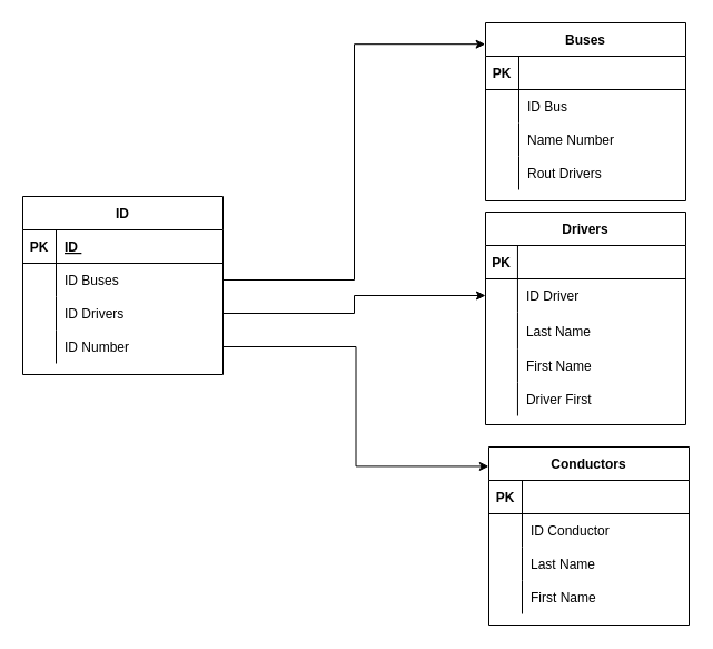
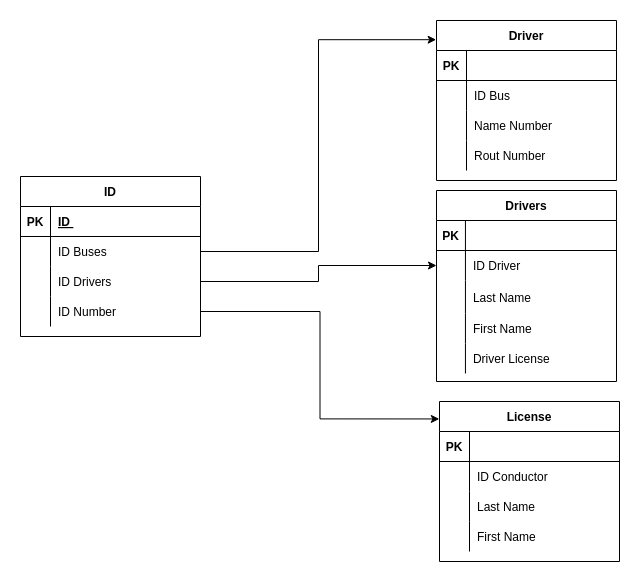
  <mxCell id="0" />
  <mxCell id="1" parent="0" />
  <mxCell id="2" value="ID" style="shape=table;startSize=30;container=1;collapsible=1;childLayout=tableLayout;fixedRows=1;rowLines=0;fontStyle=1;align=center;resizeLast=1;" vertex="1" parent="1"><mxGeometry x="20" y="176" width="180" height="160" as="geometry" /></mxCell>
  <mxCell id="3" value="" style="shape=tableRow;horizontal=0;startSize=0;swimlaneHead=0;swimlaneBody=0;fillColor=none;collapsible=0;dropTarget=0;points=[[0,0.5],[1,0.5]];portConstraint=eastwest;top=0;left=0;right=0;bottom=1;" vertex="1" parent="2"><mxGeometry y="30" width="180" height="30" as="geometry" /></mxCell>
  <mxCell id="4" value="PK" style="shape=partialRectangle;connectable=0;fillColor=none;top=0;left=0;bottom=0;right=0;fontStyle=1;overflow=hidden;" vertex="1" parent="3"><mxGeometry width="30" height="30" as="geometry"><mxRectangle width="30" height="30" as="alternateBounds" /></mxGeometry></mxCell>
  <mxCell id="5" value="ID " style="shape=partialRectangle;connectable=0;fillColor=none;top=0;left=0;bottom=0;right=0;align=left;spacingLeft=6;fontStyle=5;overflow=hidden;" vertex="1" parent="3"><mxGeometry x="30" width="150" height="30" as="geometry"><mxRectangle width="150" height="30" as="alternateBounds" /></mxGeometry></mxCell>
  <mxCell id="6" value="" style="shape=tableRow;horizontal=0;startSize=0;swimlaneHead=0;swimlaneBody=0;fillColor=none;collapsible=0;dropTarget=0;points=[[0,0.5],[1,0.5]];portConstraint=eastwest;top=0;left=0;right=0;bottom=0;" vertex="1" parent="2"><mxGeometry y="60" width="180" height="30" as="geometry" /></mxCell>
  <mxCell id="7" value="" style="shape=partialRectangle;connectable=0;fillColor=none;top=0;left=0;bottom=0;right=0;editable=1;overflow=hidden;" vertex="1" parent="6"><mxGeometry width="30" height="30" as="geometry"><mxRectangle width="30" height="30" as="alternateBounds" /></mxGeometry></mxCell>
  <mxCell id="8" value="ID Buses" style="shape=partialRectangle;connectable=0;fillColor=none;top=0;left=0;bottom=0;right=0;align=left;spacingLeft=6;overflow=hidden;" vertex="1" parent="6"><mxGeometry x="30" width="150" height="30" as="geometry"><mxRectangle width="150" height="30" as="alternateBounds" /></mxGeometry></mxCell>
  <mxCell id="9" value="" style="shape=tableRow;horizontal=0;startSize=0;swimlaneHead=0;swimlaneBody=0;fillColor=none;collapsible=0;dropTarget=0;points=[[0,0.5],[1,0.5]];portConstraint=eastwest;top=0;left=0;right=0;bottom=0;" vertex="1" parent="2"><mxGeometry y="90" width="180" height="30" as="geometry" /></mxCell>
  <mxCell id="10" value="" style="shape=partialRectangle;connectable=0;fillColor=none;top=0;left=0;bottom=0;right=0;editable=1;overflow=hidden;" vertex="1" parent="9"><mxGeometry width="30" height="30" as="geometry"><mxRectangle width="30" height="30" as="alternateBounds" /></mxGeometry></mxCell>
  <mxCell id="11" value="ID Drivers" style="shape=partialRectangle;connectable=0;fillColor=none;top=0;left=0;bottom=0;right=0;align=left;spacingLeft=6;overflow=hidden;" vertex="1" parent="9"><mxGeometry x="30" width="150" height="30" as="geometry"><mxRectangle width="150" height="30" as="alternateBounds" /></mxGeometry></mxCell>
  <mxCell id="12" value="" style="shape=tableRow;horizontal=0;startSize=0;swimlaneHead=0;swimlaneBody=0;fillColor=none;collapsible=0;dropTarget=0;points=[[0,0.5],[1,0.5]];portConstraint=eastwest;top=0;left=0;right=0;bottom=0;" vertex="1" parent="2"><mxGeometry y="120" width="180" height="30" as="geometry" /></mxCell>
  <mxCell id="13" value="" style="shape=partialRectangle;connectable=0;fillColor=none;top=0;left=0;bottom=0;right=0;editable=1;overflow=hidden;" vertex="1" parent="12"><mxGeometry width="30" height="30" as="geometry"><mxRectangle width="30" height="30" as="alternateBounds" /></mxGeometry></mxCell>
  <mxCell id="14" value="ID Number" style="shape=partialRectangle;connectable=0;fillColor=none;top=0;left=0;bottom=0;right=0;align=left;spacingLeft=6;overflow=hidden;" vertex="1" parent="12"><mxGeometry x="30" width="150" height="30" as="geometry"><mxRectangle width="150" height="30" as="alternateBounds" /></mxGeometry></mxCell>
- <mxCell id="15" value="Buses" style="shape=table;startSize=30;container=1;collapsible=1;childLayout=tableLayout;fixedRows=1;rowLines=0;fontStyle=1;align=center;resizeLast=1;" vertex="1" parent="1"><mxGeometry x="436" y="20" width="180" height="160" as="geometry" /></mxCell>
+ <mxCell id="15" value="Driver" style="shape=table;startSize=30;container=1;collapsible=1;childLayout=tableLayout;fixedRows=1;rowLines=0;fontStyle=1;align=center;resizeLast=1;" vertex="1" parent="1"><mxGeometry x="436" y="20" width="180" height="160" as="geometry" /></mxCell>
  <mxCell id="16" value="" style="shape=tableRow;horizontal=0;startSize=0;swimlaneHead=0;swimlaneBody=0;fillColor=none;collapsible=0;dropTarget=0;points=[[0,0.5],[1,0.5]];portConstraint=eastwest;top=0;left=0;right=0;bottom=1;" vertex="1" parent="15"><mxGeometry y="30" width="180" height="30" as="geometry" /></mxCell>
  <mxCell id="17" value="PK" style="shape=partialRectangle;connectable=0;fillColor=none;top=0;left=0;bottom=0;right=0;fontStyle=1;overflow=hidden;" vertex="1" parent="16"><mxGeometry width="30" height="30" as="geometry"><mxRectangle width="30" height="30" as="alternateBounds" /></mxGeometry></mxCell>
  <mxCell id="18" value="" style="shape=partialRectangle;connectable=0;fillColor=none;top=0;left=0;bottom=0;right=0;align=left;spacingLeft=6;fontStyle=5;overflow=hidden;" vertex="1" parent="16"><mxGeometry x="30" width="150" height="30" as="geometry"><mxRectangle width="150" height="30" as="alternateBounds" /></mxGeometry></mxCell>
  <mxCell id="19" value="" style="shape=tableRow;horizontal=0;startSize=0;swimlaneHead=0;swimlaneBody=0;fillColor=none;collapsible=0;dropTarget=0;points=[[0,0.5],[1,0.5]];portConstraint=eastwest;top=0;left=0;right=0;bottom=0;" vertex="1" parent="15"><mxGeometry y="60" width="180" height="30" as="geometry" /></mxCell>
  <mxCell id="20" value="" style="shape=partialRectangle;connectable=0;fillColor=none;top=0;left=0;bottom=0;right=0;editable=1;overflow=hidden;" vertex="1" parent="19"><mxGeometry width="30" height="30" as="geometry"><mxRectangle width="30" height="30" as="alternateBounds" /></mxGeometry></mxCell>
  <mxCell id="21" value="ID Bus" style="shape=partialRectangle;connectable=0;fillColor=none;top=0;left=0;bottom=0;right=0;align=left;spacingLeft=6;overflow=hidden;" vertex="1" parent="19"><mxGeometry x="30" width="150" height="30" as="geometry"><mxRectangle width="150" height="30" as="alternateBounds" /></mxGeometry></mxCell>
  <mxCell id="22" value="" style="shape=tableRow;horizontal=0;startSize=0;swimlaneHead=0;swimlaneBody=0;fillColor=none;collapsible=0;dropTarget=0;points=[[0,0.5],[1,0.5]];portConstraint=eastwest;top=0;left=0;right=0;bottom=0;" vertex="1" parent="15"><mxGeometry y="90" width="180" height="30" as="geometry" /></mxCell>
  <mxCell id="23" value="" style="shape=partialRectangle;connectable=0;fillColor=none;top=0;left=0;bottom=0;right=0;editable=1;overflow=hidden;" vertex="1" parent="22"><mxGeometry width="30" height="30" as="geometry"><mxRectangle width="30" height="30" as="alternateBounds" /></mxGeometry></mxCell>
  <mxCell id="24" value="Name Number" style="shape=partialRectangle;connectable=0;fillColor=none;top=0;left=0;bottom=0;right=0;align=left;spacingLeft=6;overflow=hidden;" vertex="1" parent="22"><mxGeometry x="30" width="150" height="30" as="geometry"><mxRectangle width="150" height="30" as="alternateBounds" /></mxGeometry></mxCell>
  <mxCell id="25" value="" style="shape=tableRow;horizontal=0;startSize=0;swimlaneHead=0;swimlaneBody=0;fillColor=none;collapsible=0;dropTarget=0;points=[[0,0.5],[1,0.5]];portConstraint=eastwest;top=0;left=0;right=0;bottom=0;" vertex="1" parent="15"><mxGeometry y="120" width="180" height="30" as="geometry" /></mxCell>
  <mxCell id="26" value="" style="shape=partialRectangle;connectable=0;fillColor=none;top=0;left=0;bottom=0;right=0;editable=1;overflow=hidden;" vertex="1" parent="25"><mxGeometry width="30" height="30" as="geometry"><mxRectangle width="30" height="30" as="alternateBounds" /></mxGeometry></mxCell>
- <mxCell id="27" value="Rout Drivers" style="shape=partialRectangle;connectable=0;fillColor=none;top=0;left=0;bottom=0;right=0;align=left;spacingLeft=6;overflow=hidden;" vertex="1" parent="25"><mxGeometry x="30" width="150" height="30" as="geometry"><mxRectangle width="150" height="30" as="alternateBounds" /></mxGeometry></mxCell>
+ <mxCell id="27" value="Rout Number" style="shape=partialRectangle;connectable=0;fillColor=none;top=0;left=0;bottom=0;right=0;align=left;spacingLeft=6;overflow=hidden;" vertex="1" parent="25"><mxGeometry x="30" width="150" height="30" as="geometry"><mxRectangle width="150" height="30" as="alternateBounds" /></mxGeometry></mxCell>
  <mxCell id="28" value="Drivers" style="shape=table;startSize=30;container=1;collapsible=1;childLayout=tableLayout;fixedRows=1;rowLines=0;fontStyle=1;align=center;resizeLast=1;spacing=2;" vertex="1" parent="1"><mxGeometry x="436" y="190" width="180" height="191" as="geometry"><mxRectangle x="464" y="173" width="76" height="30" as="alternateBounds" /></mxGeometry></mxCell>
  <mxCell id="29" value="" style="shape=tableRow;horizontal=0;startSize=0;swimlaneHead=0;swimlaneBody=0;fillColor=none;collapsible=0;dropTarget=0;points=[[0,0.5],[1,0.5]];portConstraint=eastwest;top=0;left=0;right=0;bottom=1;" vertex="1" parent="28"><mxGeometry y="30" width="180" height="30" as="geometry" /></mxCell>
  <mxCell id="30" value="PK" style="shape=partialRectangle;connectable=0;fillColor=none;top=0;left=0;bottom=0;right=0;fontStyle=1;overflow=hidden;" vertex="1" parent="29"><mxGeometry width="28.95" height="30" as="geometry"><mxRectangle width="28.95" height="30" as="alternateBounds" /></mxGeometry></mxCell>
  <mxCell id="31" value="" style="shape=partialRectangle;connectable=0;fillColor=none;top=0;left=0;bottom=0;right=0;align=left;spacingLeft=6;fontStyle=5;overflow=hidden;" vertex="1" parent="29"><mxGeometry x="28.95" width="151.05" height="30" as="geometry"><mxRectangle width="151.05" height="30" as="alternateBounds" /></mxGeometry></mxCell>
  <mxCell id="32" value="" style="shape=tableRow;horizontal=0;startSize=0;swimlaneHead=0;swimlaneBody=0;fillColor=none;collapsible=0;dropTarget=0;points=[[0,0.5],[1,0.5]];portConstraint=eastwest;top=0;left=0;right=0;bottom=0;" vertex="1" parent="28"><mxGeometry y="60" width="180" height="30" as="geometry" /></mxCell>
  <mxCell id="33" value="" style="shape=partialRectangle;connectable=0;fillColor=none;top=0;left=0;bottom=0;right=0;editable=1;overflow=hidden;" vertex="1" parent="32"><mxGeometry width="28.95" height="30" as="geometry"><mxRectangle width="28.95" height="30" as="alternateBounds" /></mxGeometry></mxCell>
  <mxCell id="34" value="ID Driver" style="shape=partialRectangle;connectable=0;fillColor=none;top=0;left=0;bottom=0;right=0;align=left;spacingLeft=6;overflow=hidden;" vertex="1" parent="32"><mxGeometry x="28.95" width="151.05" height="30" as="geometry"><mxRectangle width="151.05" height="30" as="alternateBounds" /></mxGeometry></mxCell>
  <mxCell id="35" value="" style="shape=tableRow;horizontal=0;startSize=0;swimlaneHead=0;swimlaneBody=0;fillColor=none;collapsible=0;dropTarget=0;points=[[0,0.5],[1,0.5]];portConstraint=eastwest;top=0;left=0;right=0;bottom=0;" vertex="1" parent="28"><mxGeometry y="90" width="180" height="33" as="geometry" /></mxCell>
  <mxCell id="36" value="" style="shape=partialRectangle;connectable=0;fillColor=none;top=0;left=0;bottom=0;right=0;editable=1;overflow=hidden;" vertex="1" parent="35"><mxGeometry width="28.95" height="33" as="geometry"><mxRectangle width="28.95" height="33" as="alternateBounds" /></mxGeometry></mxCell>
  <mxCell id="37" value="Last Name" style="shape=partialRectangle;connectable=0;fillColor=none;top=0;left=0;bottom=0;right=0;align=left;spacingLeft=6;overflow=hidden;" vertex="1" parent="35"><mxGeometry x="28.95" width="151.05" height="33" as="geometry"><mxRectangle width="151.05" height="33" as="alternateBounds" /></mxGeometry></mxCell>
  <mxCell id="38" value="" style="shape=tableRow;horizontal=0;startSize=0;swimlaneHead=0;swimlaneBody=0;fillColor=none;collapsible=0;dropTarget=0;points=[[0,0.5],[1,0.5]];portConstraint=eastwest;top=0;left=0;right=0;bottom=0;" vertex="1" parent="28"><mxGeometry y="123" width="180" height="30" as="geometry" /></mxCell>
  <mxCell id="39" value="" style="shape=partialRectangle;connectable=0;fillColor=none;top=0;left=0;bottom=0;right=0;editable=1;overflow=hidden;" vertex="1" parent="38"><mxGeometry width="28.95" height="30" as="geometry"><mxRectangle width="28.95" height="30" as="alternateBounds" /></mxGeometry></mxCell>
  <mxCell id="40" value="First Name" style="shape=partialRectangle;connectable=0;fillColor=none;top=0;left=0;bottom=0;right=0;align=left;spacingLeft=6;overflow=hidden;" vertex="1" parent="38"><mxGeometry x="28.95" width="151.05" height="30" as="geometry"><mxRectangle width="151.05" height="30" as="alternateBounds" /></mxGeometry></mxCell>
  <mxCell id="41" style="shape=tableRow;horizontal=0;startSize=0;swimlaneHead=0;swimlaneBody=0;fillColor=none;collapsible=0;dropTarget=0;points=[[0,0.5],[1,0.5]];portConstraint=eastwest;top=0;left=0;right=0;bottom=0;" vertex="1" parent="28"><mxGeometry y="153" width="180" height="30" as="geometry" /></mxCell>
  <mxCell id="42" style="shape=partialRectangle;connectable=0;fillColor=none;top=0;left=0;bottom=0;right=0;editable=1;overflow=hidden;" vertex="1" parent="41"><mxGeometry width="28.95" height="30" as="geometry"><mxRectangle width="28.95" height="30" as="alternateBounds" /></mxGeometry></mxCell>
- <mxCell id="43" value="Driver First" style="shape=partialRectangle;connectable=0;fillColor=none;top=0;left=0;bottom=0;right=0;align=left;spacingLeft=6;overflow=hidden;" vertex="1" parent="41"><mxGeometry x="28.95" width="151.05" height="30" as="geometry"><mxRectangle width="151.05" height="30" as="alternateBounds" /></mxGeometry></mxCell>
- <mxCell id="44" value="Conductors" style="shape=table;startSize=30;container=1;collapsible=1;childLayout=tableLayout;fixedRows=1;rowLines=0;fontStyle=1;align=center;resizeLast=1;" vertex="1" parent="1"><mxGeometry x="439" y="401" width="180" height="160" as="geometry" /></mxCell>
+ <mxCell id="43" value="Driver License" style="shape=partialRectangle;connectable=0;fillColor=none;top=0;left=0;bottom=0;right=0;align=left;spacingLeft=6;overflow=hidden;" vertex="1" parent="41"><mxGeometry x="28.95" width="151.05" height="30" as="geometry"><mxRectangle width="151.05" height="30" as="alternateBounds" /></mxGeometry></mxCell>
+ <mxCell id="44" value="License" style="shape=table;startSize=30;container=1;collapsible=1;childLayout=tableLayout;fixedRows=1;rowLines=0;fontStyle=1;align=center;resizeLast=1;" vertex="1" parent="1"><mxGeometry x="439" y="401" width="180" height="160" as="geometry" /></mxCell>
  <mxCell id="45" value="" style="shape=tableRow;horizontal=0;startSize=0;swimlaneHead=0;swimlaneBody=0;fillColor=none;collapsible=0;dropTarget=0;points=[[0,0.5],[1,0.5]];portConstraint=eastwest;top=0;left=0;right=0;bottom=1;" vertex="1" parent="44"><mxGeometry y="30" width="180" height="30" as="geometry" /></mxCell>
  <mxCell id="46" value="PK" style="shape=partialRectangle;connectable=0;fillColor=none;top=0;left=0;bottom=0;right=0;fontStyle=1;overflow=hidden;" vertex="1" parent="45"><mxGeometry width="30" height="30" as="geometry"><mxRectangle width="30" height="30" as="alternateBounds" /></mxGeometry></mxCell>
  <mxCell id="47" value="" style="shape=partialRectangle;connectable=0;fillColor=none;top=0;left=0;bottom=0;right=0;align=left;spacingLeft=6;fontStyle=5;overflow=hidden;" vertex="1" parent="45"><mxGeometry x="30" width="150" height="30" as="geometry"><mxRectangle width="150" height="30" as="alternateBounds" /></mxGeometry></mxCell>
  <mxCell id="48" value="" style="shape=tableRow;horizontal=0;startSize=0;swimlaneHead=0;swimlaneBody=0;fillColor=none;collapsible=0;dropTarget=0;points=[[0,0.5],[1,0.5]];portConstraint=eastwest;top=0;left=0;right=0;bottom=0;" vertex="1" parent="44"><mxGeometry y="60" width="180" height="30" as="geometry" /></mxCell>
  <mxCell id="49" value="" style="shape=partialRectangle;connectable=0;fillColor=none;top=0;left=0;bottom=0;right=0;editable=1;overflow=hidden;" vertex="1" parent="48"><mxGeometry width="30" height="30" as="geometry"><mxRectangle width="30" height="30" as="alternateBounds" /></mxGeometry></mxCell>
  <mxCell id="50" value="ID Conductor" style="shape=partialRectangle;connectable=0;fillColor=none;top=0;left=0;bottom=0;right=0;align=left;spacingLeft=6;overflow=hidden;" vertex="1" parent="48"><mxGeometry x="30" width="150" height="30" as="geometry"><mxRectangle width="150" height="30" as="alternateBounds" /></mxGeometry></mxCell>
  <mxCell id="51" value="" style="shape=tableRow;horizontal=0;startSize=0;swimlaneHead=0;swimlaneBody=0;fillColor=none;collapsible=0;dropTarget=0;points=[[0,0.5],[1,0.5]];portConstraint=eastwest;top=0;left=0;right=0;bottom=0;" vertex="1" parent="44"><mxGeometry y="90" width="180" height="30" as="geometry" /></mxCell>
  <mxCell id="52" value="" style="shape=partialRectangle;connectable=0;fillColor=none;top=0;left=0;bottom=0;right=0;editable=1;overflow=hidden;" vertex="1" parent="51"><mxGeometry width="30" height="30" as="geometry"><mxRectangle width="30" height="30" as="alternateBounds" /></mxGeometry></mxCell>
  <mxCell id="53" value="Last Name" style="shape=partialRectangle;connectable=0;fillColor=none;top=0;left=0;bottom=0;right=0;align=left;spacingLeft=6;overflow=hidden;" vertex="1" parent="51"><mxGeometry x="30" width="150" height="30" as="geometry"><mxRectangle width="150" height="30" as="alternateBounds" /></mxGeometry></mxCell>
  <mxCell id="54" value="" style="shape=tableRow;horizontal=0;startSize=0;swimlaneHead=0;swimlaneBody=0;fillColor=none;collapsible=0;dropTarget=0;points=[[0,0.5],[1,0.5]];portConstraint=eastwest;top=0;left=0;right=0;bottom=0;" vertex="1" parent="44"><mxGeometry y="120" width="180" height="30" as="geometry" /></mxCell>
  <mxCell id="55" value="" style="shape=partialRectangle;connectable=0;fillColor=none;top=0;left=0;bottom=0;right=0;editable=1;overflow=hidden;" vertex="1" parent="54"><mxGeometry width="30" height="30" as="geometry"><mxRectangle width="30" height="30" as="alternateBounds" /></mxGeometry></mxCell>
  <mxCell id="56" value="First Name" style="shape=partialRectangle;connectable=0;fillColor=none;top=0;left=0;bottom=0;right=0;align=left;spacingLeft=6;overflow=hidden;" vertex="1" parent="54"><mxGeometry x="30" width="150" height="30" as="geometry"><mxRectangle width="150" height="30" as="alternateBounds" /></mxGeometry></mxCell>
  <mxCell id="57" style="edgeStyle=orthogonalEdgeStyle;rounded=0;orthogonalLoop=1;jettySize=auto;html=1;entryX=-0.002;entryY=0.12;entryDx=0;entryDy=0;entryPerimeter=0;" edge="1" parent="1" source="6" target="15"><mxGeometry relative="1" as="geometry" /></mxCell>
  <mxCell id="58" style="edgeStyle=orthogonalEdgeStyle;rounded=0;orthogonalLoop=1;jettySize=auto;html=1;entryX=0;entryY=0.5;entryDx=0;entryDy=0;" edge="1" parent="1" source="9" target="32"><mxGeometry relative="1" as="geometry" /></mxCell>
  <mxCell id="59" style="edgeStyle=orthogonalEdgeStyle;rounded=0;orthogonalLoop=1;jettySize=auto;html=1;entryX=-0.001;entryY=0.109;entryDx=0;entryDy=0;entryPerimeter=0;" edge="1" parent="1" source="12" target="44"><mxGeometry relative="1" as="geometry" /></mxCell>
